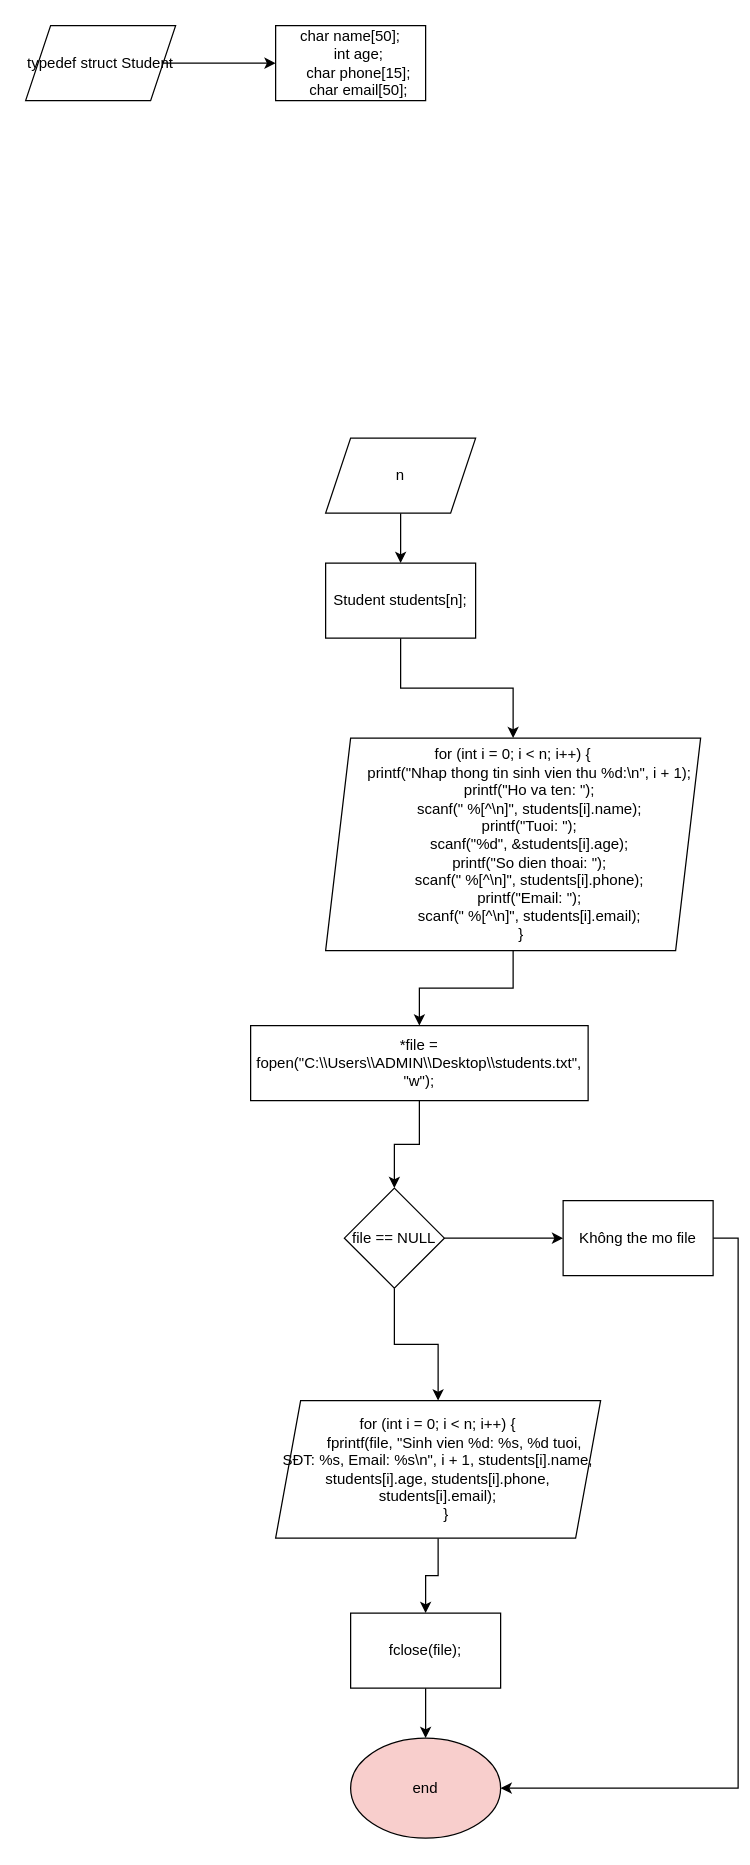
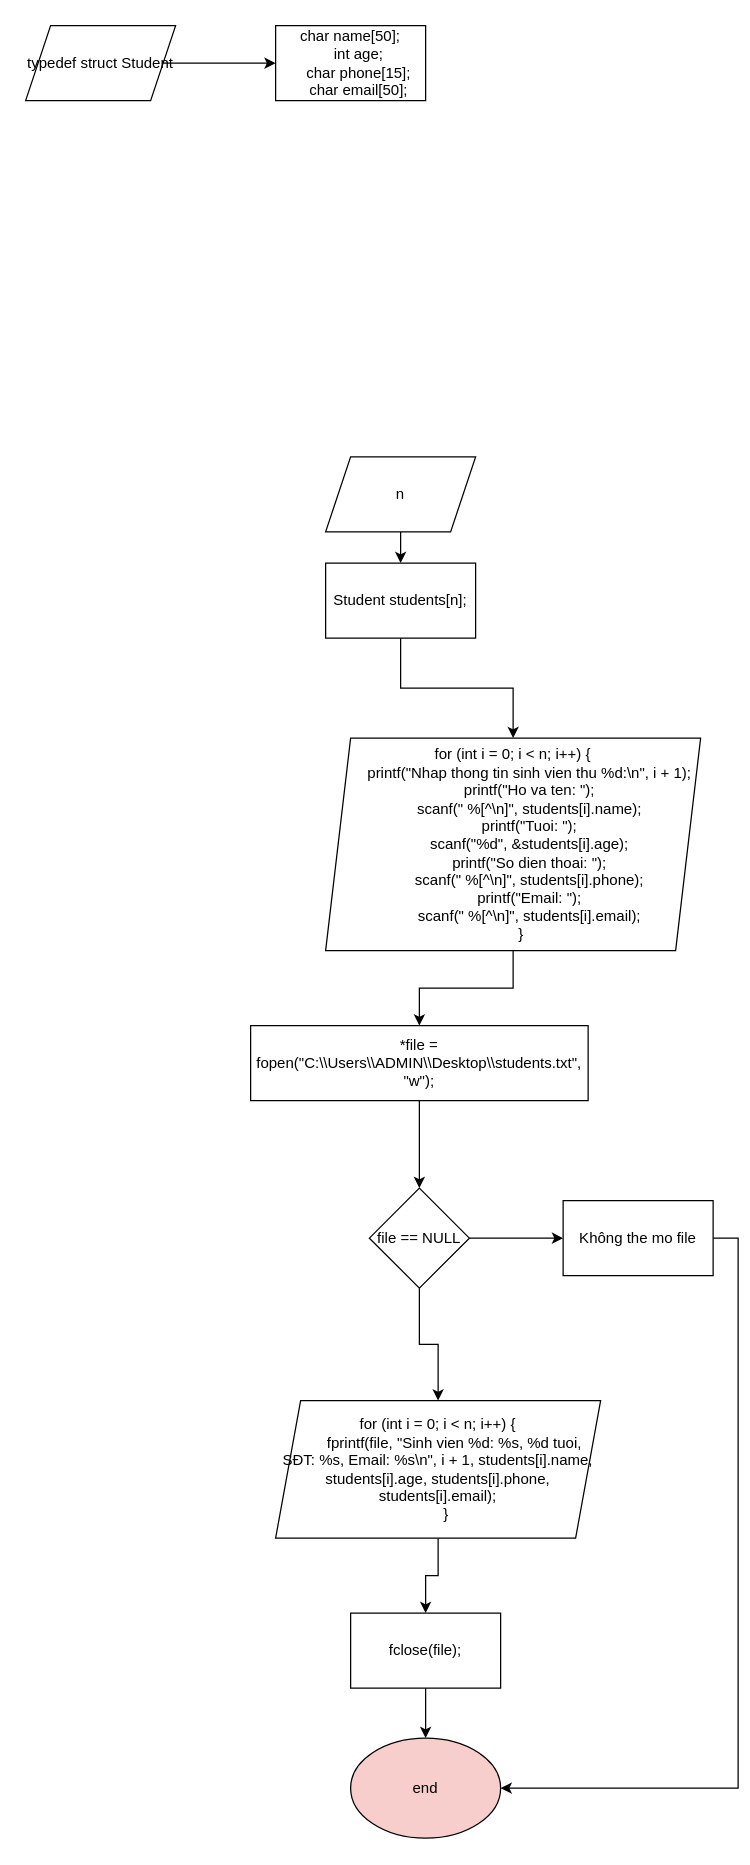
  <mxCell id="0" />
  <mxCell id="1" parent="0" />
  <mxCell id="2" value="" style="edgeStyle=orthogonalEdgeStyle;rounded=0;orthogonalLoop=1;jettySize=auto;html=1;" edge="1" parent="1" source="3" target="4"><mxGeometry relative="1" as="geometry" /></mxCell>
  <mxCell id="3" value="typedef struct Student" style="shape=parallelogram;perimeter=parallelogramPerimeter;whiteSpace=wrap;html=1;fixedSize=1;" vertex="1" parent="1"><mxGeometry x="20" y="20" width="120" height="60" as="geometry" /></mxCell>
  <mxCell id="4" value="&lt;div&gt;char name[50];&lt;/div&gt;&lt;div&gt;&amp;nbsp; &amp;nbsp; int age;&lt;/div&gt;&lt;div&gt;&amp;nbsp; &amp;nbsp; char phone[15];&lt;/div&gt;&lt;div&gt;&amp;nbsp; &amp;nbsp; char email[50];&lt;/div&gt;" style="whiteSpace=wrap;html=1;" vertex="1" parent="1"><mxGeometry x="220" y="20" width="120" height="60" as="geometry" /></mxCell>
  <mxCell id="5" value="" style="edgeStyle=orthogonalEdgeStyle;rounded=0;orthogonalLoop=1;jettySize=auto;html=1;" edge="1" parent="1" source="6" target="8"><mxGeometry relative="1" as="geometry" /></mxCell>
- <mxCell id="6" value="n" style="shape=parallelogram;perimeter=parallelogramPerimeter;whiteSpace=wrap;html=1;fixedSize=1;" vertex="1" parent="1"><mxGeometry x="260" y="350" width="120" height="60" as="geometry" /></mxCell>
+ <mxCell id="6" value="n" style="shape=parallelogram;perimeter=parallelogramPerimeter;whiteSpace=wrap;html=1;fixedSize=1;" vertex="1" parent="1"><mxGeometry x="260" y="365" width="120" height="60" as="geometry" /></mxCell>
  <mxCell id="7" value="" style="edgeStyle=orthogonalEdgeStyle;rounded=0;orthogonalLoop=1;jettySize=auto;html=1;" edge="1" parent="1" source="8" target="10"><mxGeometry relative="1" as="geometry" /></mxCell>
  <mxCell id="8" value="Student students[n];" style="whiteSpace=wrap;html=1;" vertex="1" parent="1"><mxGeometry x="260" y="450" width="120" height="60" as="geometry" /></mxCell>
  <mxCell id="9" value="" style="edgeStyle=orthogonalEdgeStyle;rounded=0;orthogonalLoop=1;jettySize=auto;html=1;" edge="1" parent="1" source="10" target="12"><mxGeometry relative="1" as="geometry" /></mxCell>
  <mxCell id="10" value="&lt;div&gt;for (int i = 0; i &amp;lt; n; i++) {&lt;/div&gt;&lt;div&gt;&amp;nbsp; &amp;nbsp; &amp;nbsp; &amp;nbsp; printf(&quot;Nhap thong tin sinh vien thu %d:\n&quot;, i + 1);&lt;/div&gt;&lt;div&gt;&amp;nbsp; &amp;nbsp; &amp;nbsp; &amp;nbsp; printf(&quot;Ho va ten: &quot;);&lt;/div&gt;&lt;div&gt;&amp;nbsp; &amp;nbsp; &amp;nbsp; &amp;nbsp; scanf(&quot; %[^\n]&quot;, students[i].name);&lt;/div&gt;&lt;div&gt;&amp;nbsp; &amp;nbsp; &amp;nbsp; &amp;nbsp; printf(&quot;Tuoi: &quot;);&lt;/div&gt;&lt;div&gt;&amp;nbsp; &amp;nbsp; &amp;nbsp; &amp;nbsp; scanf(&quot;%d&quot;, &amp;amp;students[i].age);&lt;/div&gt;&lt;div&gt;&amp;nbsp; &amp;nbsp; &amp;nbsp; &amp;nbsp; printf(&quot;So dien thoai: &quot;);&lt;/div&gt;&lt;div&gt;&amp;nbsp; &amp;nbsp; &amp;nbsp; &amp;nbsp; scanf(&quot; %[^\n]&quot;, students[i].phone);&lt;/div&gt;&lt;div&gt;&amp;nbsp; &amp;nbsp; &amp;nbsp; &amp;nbsp; printf(&quot;Email: &quot;);&lt;/div&gt;&lt;div&gt;&amp;nbsp; &amp;nbsp; &amp;nbsp; &amp;nbsp; scanf(&quot; %[^\n]&quot;, students[i].email);&lt;/div&gt;&lt;div&gt;&amp;nbsp; &amp;nbsp; }&lt;/div&gt;" style="shape=parallelogram;perimeter=parallelogramPerimeter;whiteSpace=wrap;html=1;fixedSize=1;" vertex="1" parent="1"><mxGeometry x="260" y="590" width="300" height="170" as="geometry" /></mxCell>
  <mxCell id="11" value="" style="edgeStyle=orthogonalEdgeStyle;rounded=0;orthogonalLoop=1;jettySize=auto;html=1;" edge="1" parent="1" source="12" target="15"><mxGeometry relative="1" as="geometry" /></mxCell>
  <mxCell id="12" value="*file = fopen(&quot;C:\\Users\\ADMIN\\Desktop\\students.txt&quot;, &quot;w&quot;);" style="whiteSpace=wrap;html=1;" vertex="1" parent="1"><mxGeometry x="200" y="820" width="270" height="60" as="geometry" /></mxCell>
  <mxCell id="13" value="" style="edgeStyle=orthogonalEdgeStyle;rounded=0;orthogonalLoop=1;jettySize=auto;html=1;" edge="1" parent="1" source="15" target="17"><mxGeometry relative="1" as="geometry" /></mxCell>
  <mxCell id="14" value="" style="edgeStyle=orthogonalEdgeStyle;rounded=0;orthogonalLoop=1;jettySize=auto;html=1;" edge="1" parent="1" source="15" target="19"><mxGeometry relative="1" as="geometry" /></mxCell>
- <mxCell id="15" value="file == NULL" style="rhombus;whiteSpace=wrap;html=1;" vertex="1" parent="1"><mxGeometry x="275" y="950" width="80" height="80" as="geometry" /></mxCell>
+ <mxCell id="15" value="file == NULL" style="rhombus;whiteSpace=wrap;html=1;" vertex="1" parent="1"><mxGeometry x="295" y="950" width="80" height="80" as="geometry" /></mxCell>
  <mxCell id="16" style="edgeStyle=orthogonalEdgeStyle;rounded=0;orthogonalLoop=1;jettySize=auto;html=1;exitX=1;exitY=0.5;exitDx=0;exitDy=0;entryX=1;entryY=0.5;entryDx=0;entryDy=0;" edge="1" parent="1" source="17" target="22"><mxGeometry relative="1" as="geometry" /></mxCell>
  <mxCell id="17" value="Không the mo file" style="whiteSpace=wrap;html=1;" vertex="1" parent="1"><mxGeometry x="450" y="960" width="120" height="60" as="geometry" /></mxCell>
  <mxCell id="18" value="" style="edgeStyle=orthogonalEdgeStyle;rounded=0;orthogonalLoop=1;jettySize=auto;html=1;" edge="1" parent="1" source="19" target="21"><mxGeometry relative="1" as="geometry" /></mxCell>
  <mxCell id="19" value="&lt;div&gt;for (int i = 0; i &amp;lt; n; i++) {&lt;/div&gt;&lt;div&gt;&amp;nbsp; &amp;nbsp; &amp;nbsp; &amp;nbsp; fprintf(file, &quot;Sinh vien %d: %s, %d tuoi, SĐT: %s, Email: %s\n&quot;, i + 1, students[i].name, students[i].age, students[i].phone, students[i].email);&lt;/div&gt;&lt;div&gt;&amp;nbsp; &amp;nbsp; }&lt;/div&gt;" style="shape=parallelogram;perimeter=parallelogramPerimeter;whiteSpace=wrap;html=1;fixedSize=1;" vertex="1" parent="1"><mxGeometry x="220" y="1120" width="260" height="110" as="geometry" /></mxCell>
  <mxCell id="20" style="edgeStyle=orthogonalEdgeStyle;rounded=0;orthogonalLoop=1;jettySize=auto;html=1;exitX=0.5;exitY=1;exitDx=0;exitDy=0;entryX=0.5;entryY=0;entryDx=0;entryDy=0;" edge="1" parent="1" source="21" target="22"><mxGeometry relative="1" as="geometry" /></mxCell>
  <mxCell id="21" value="fclose(file);" style="whiteSpace=wrap;html=1;" vertex="1" parent="1"><mxGeometry x="280" y="1290" width="120" height="60" as="geometry" /></mxCell>
  <mxCell id="22" value="end" style="ellipse;whiteSpace=wrap;html=1;fillColor=#f8cecc;" vertex="1" parent="1"><mxGeometry x="280" y="1390" width="120" height="80" as="geometry" /></mxCell>
